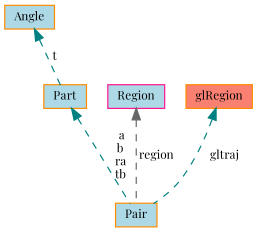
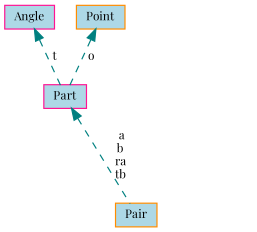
  digraph {
    fontname="Playfair Display"
    node [color=darkorange fillcolor=lightblue fontname="Playfair Display" fontsize=10 shape=record style=filled]
    edge [color=teal dir=back fontname="Playfair Display" fontsize=10 labelfontname=Helvetica labelfontsize=10 style=dashed]
    n1 [fontcolor=black height=0.2 label=Pair width=0.4]
-   n2 [height=0.2 label=Part width=0.4]
-   n3 [height=0.2 label=Angle width=0.4]
-   n5 [color=deeppink height=0.2 label=Region width=0.4]
-   n6 [fillcolor=salmon height=0.2 label=glRegion width=0.4]
+   n2 [color=deeppink height=0.2 label=Part width=0.4]
+   n3 [color=deeppink height=0.2 label=Angle width=0.4]
+   n4 [height=0.2 label=Point width=0.4]
    n2 -> n1 [label=" a\nb\nra\ntb"]
    n3 -> n2 [label=" t"]
-   n5 -> n1 [color=gray40 label=" region"]
-   n6 -> n1 [label=" gltraj"]
+   n4 -> n2 [label=" o"]
  }
